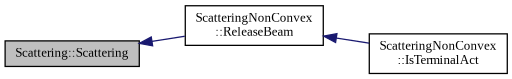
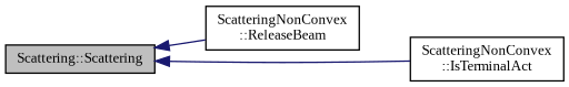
  digraph {
    fontname="Liberation Serif"
    rankdir=LR
    node [color=black fillcolor=white fontname="Liberation Serif" fontsize=10 shape=record style=filled]
    edge [color=midnightblue dir=back fontname="Liberation Serif" fontsize=10 labelfontname=Helvetica labelfontsize=10 style=solid]
    n1 [fillcolor=grey75 fontcolor=black height=0.2 label="Scattering::Scattering" width=0.4]
    n2 [height=0.2 label="ScatteringNonConvex\l::ReleaseBeam" width=0.4]
    n3 [height=0.2 label="ScatteringNonConvex\l::IsTerminalAct" width=0.4]
    n1 -> n2
-   n2 -> n3
+   n1 -> n3
  }
